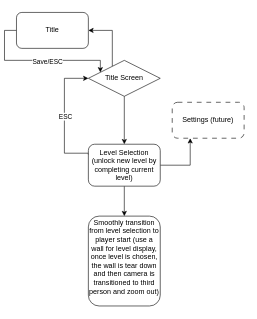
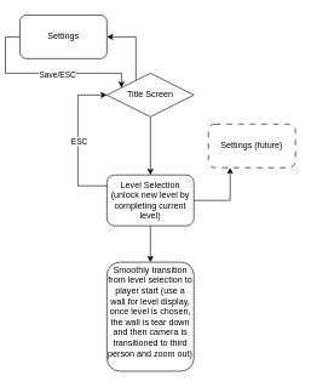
  <mxCell id="0" />
  <mxCell id="1" parent="0" />
  <mxCell id="2" value="" style="edgeStyle=orthogonalEdgeStyle;rounded=0;orthogonalLoop=1;jettySize=auto;html=1;entryX=1;entryY=0.5;entryDx=0;entryDy=0;exitX=0.25;exitY=0;exitDx=0;exitDy=0;" parent="1" source="4" target="7" edge="1"><mxGeometry relative="1" as="geometry" /></mxCell>
  <mxCell id="3" value="" style="edgeStyle=orthogonalEdgeStyle;rounded=0;orthogonalLoop=1;jettySize=auto;html=1;" parent="1" source="4" target="12" edge="1"><mxGeometry relative="1" as="geometry" /></mxCell>
  <mxCell id="4" value="Title Screen" style="rhombus;whiteSpace=wrap;html=1;" parent="1" vertex="1"><mxGeometry x="140" y="100" width="120" height="60" as="geometry" /></mxCell>
  <mxCell id="5" style="edgeStyle=orthogonalEdgeStyle;rounded=0;orthogonalLoop=1;jettySize=auto;html=1;exitX=0;exitY=0.5;exitDx=0;exitDy=0;entryX=0;entryY=0.25;entryDx=0;entryDy=0;" parent="1" source="7" target="4" edge="1"><mxGeometry relative="1" as="geometry" /></mxCell>
  <mxCell id="6" value="Save/ESC" style="edgeLabel;html=1;align=center;verticalAlign=middle;resizable=0;points=[];" parent="5" vertex="1" connectable="0"><mxGeometry x="0.127" y="-1" relative="1" as="geometry"><mxPoint as="offset" /></mxGeometry></mxCell>
- <mxCell id="7" value="Title" style="rounded=1;whiteSpace=wrap;html=1;" parent="1" vertex="1"><mxGeometry x="20" y="20" width="120" height="60" as="geometry" /></mxCell>
+ <mxCell id="7" value="Settings" style="rounded=1;whiteSpace=wrap;html=1;" parent="1" vertex="1"><mxGeometry x="20" y="20" width="120" height="60" as="geometry" /></mxCell>
  <mxCell id="8" style="edgeStyle=orthogonalEdgeStyle;rounded=0;orthogonalLoop=1;jettySize=auto;html=1;entryX=0;entryY=0.5;entryDx=0;entryDy=0;exitX=0;exitY=0.25;exitDx=0;exitDy=0;" parent="1" source="12" target="4" edge="1"><mxGeometry relative="1" as="geometry"><Array as="points"><mxPoint x="100" y="255" /><mxPoint x="100" y="130" /></Array></mxGeometry></mxCell>
  <mxCell id="9" value="ESC" style="edgeLabel;html=1;align=center;verticalAlign=middle;resizable=0;points=[];" parent="8" vertex="1" connectable="0"><mxGeometry x="-0.001" y="-1" relative="1" as="geometry"><mxPoint as="offset" /></mxGeometry></mxCell>
  <mxCell id="10" value="" style="edgeStyle=orthogonalEdgeStyle;rounded=0;orthogonalLoop=1;jettySize=auto;html=1;entryX=0.25;entryY=1;entryDx=0;entryDy=0;" parent="1" source="12" target="13" edge="1"><mxGeometry relative="1" as="geometry" /></mxCell>
  <mxCell id="11" style="edgeStyle=orthogonalEdgeStyle;rounded=0;orthogonalLoop=1;jettySize=auto;html=1;exitX=0.5;exitY=1;exitDx=0;exitDy=0;" edge="1" parent="1" source="12" target="14"><mxGeometry relative="1" as="geometry" /></mxCell>
  <mxCell id="12" value="Level Selection&lt;br&gt;(unlock new level by completing current level)" style="rounded=1;whiteSpace=wrap;html=1;" parent="1" vertex="1"><mxGeometry x="140" y="240" width="120" height="70" as="geometry" /></mxCell>
  <mxCell id="13" value="Settings (future)" style="rounded=1;whiteSpace=wrap;html=1;fillColor=default;dashed=1;dashPattern=8 8;" parent="1" vertex="1"><mxGeometry x="280" y="170" width="120" height="60" as="geometry" /></mxCell>
  <mxCell id="14" value="Smoothly transition from level selection to player start (use a wall for level display, once level is chosen, the wall is tear down and then camera is transitioned to third person and zoom out)&lt;div&gt;&lt;br&gt;&lt;/div&gt;" style="whiteSpace=wrap;html=1;rounded=1;" vertex="1" parent="1"><mxGeometry x="140" y="360" width="120" height="150" as="geometry" /></mxCell>
